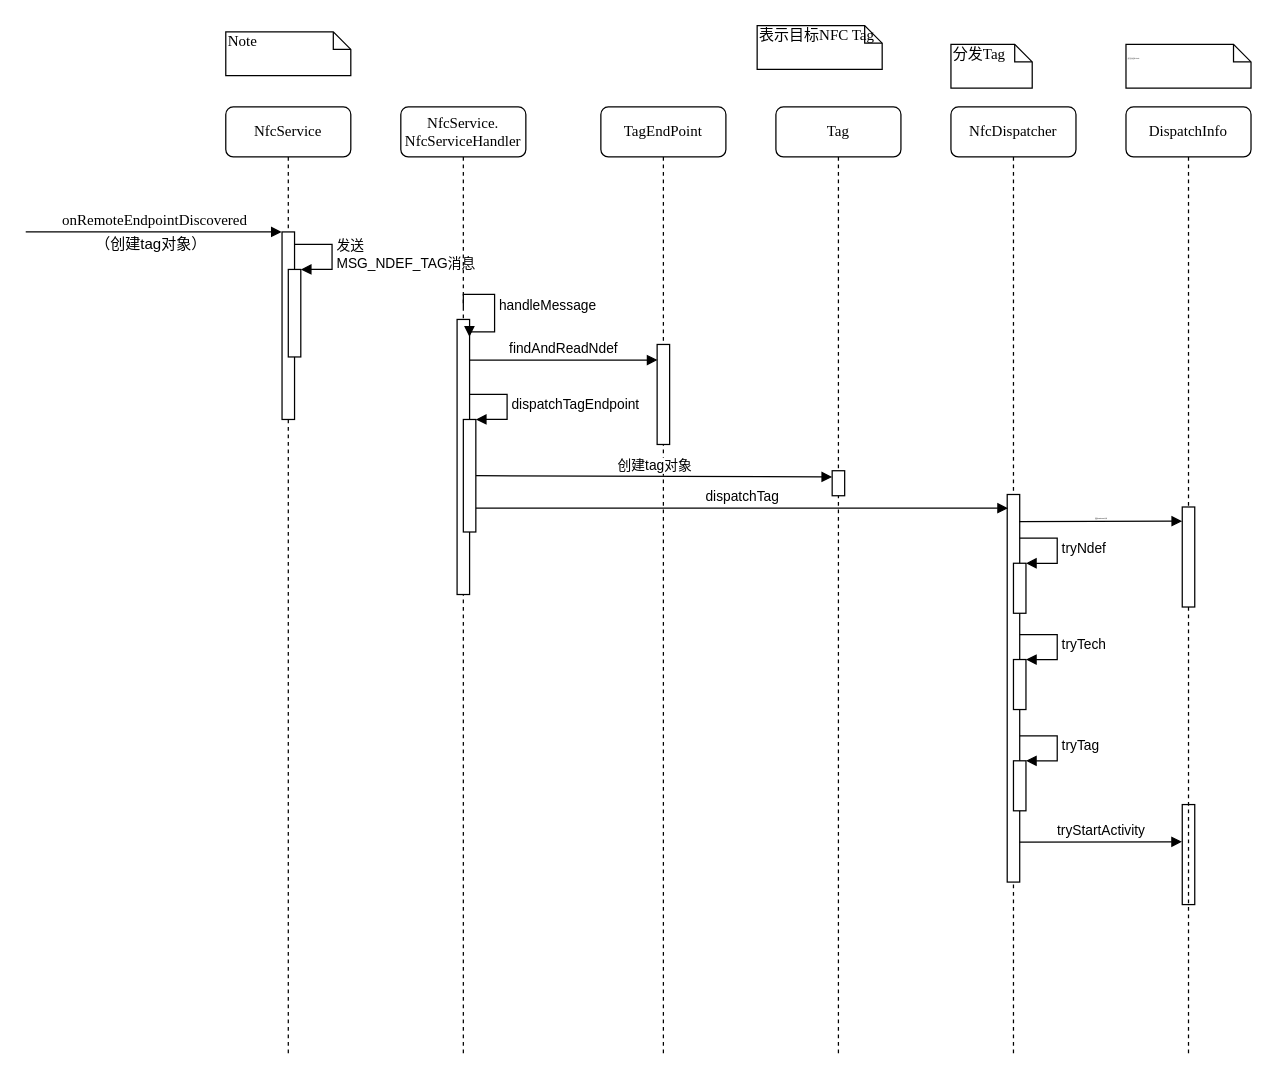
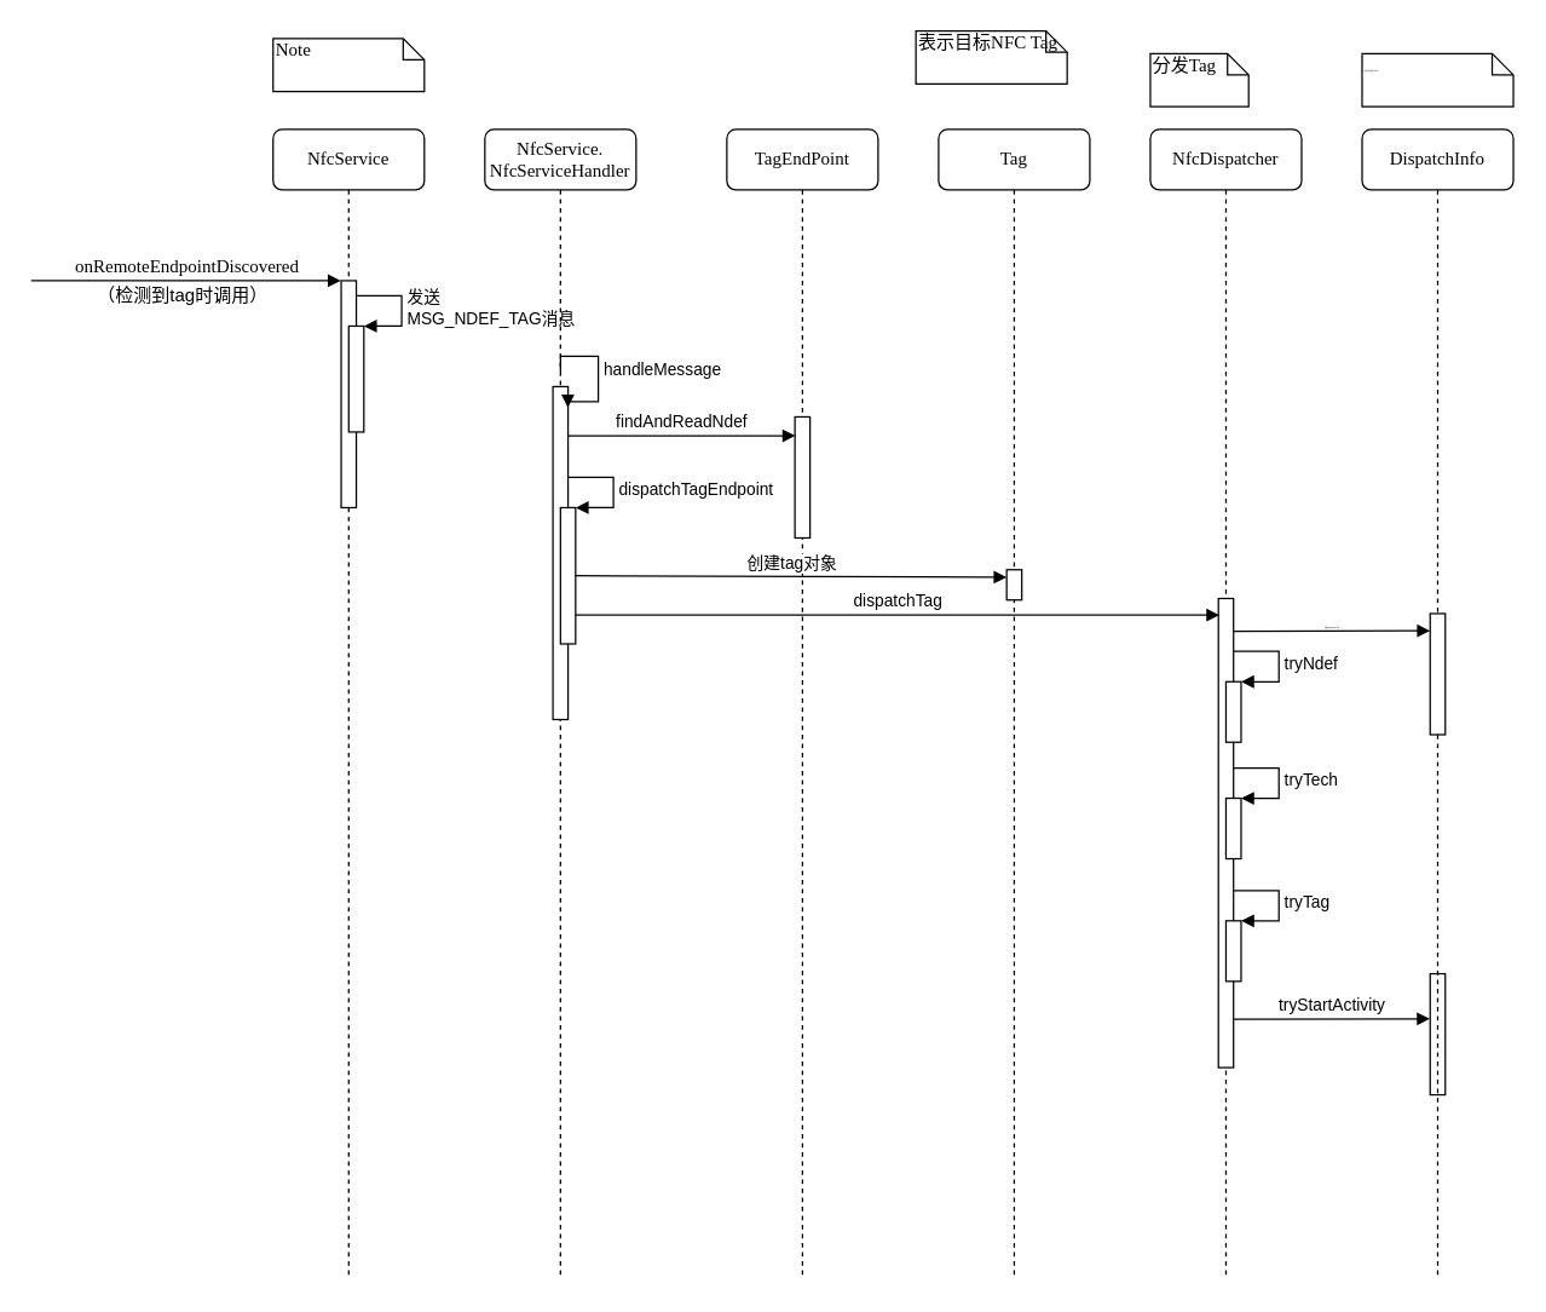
  <mxCell id="0" />
  <mxCell id="1" parent="0" />
  <mxCell id="2" value="TagEndPoint" style="shape=umlLifeline;perimeter=lifelinePerimeter;whiteSpace=wrap;html=1;container=1;collapsible=0;recursiveResize=0;outlineConnect=0;rounded=1;shadow=0;comic=0;labelBackgroundColor=none;strokeWidth=1;fontFamily=Verdana;fontSize=12;align=center;" parent="1" vertex="1"><mxGeometry x="480" y="85" width="100" height="760" as="geometry" /></mxCell>
  <mxCell id="3" value="" style="html=1;points=[];perimeter=orthogonalPerimeter;rounded=0;shadow=0;comic=0;labelBackgroundColor=none;strokeWidth=1;fontFamily=Verdana;fontSize=12;align=center;" parent="2" vertex="1"><mxGeometry x="45" y="190" width="10" height="80" as="geometry" /></mxCell>
  <mxCell id="4" value="Tag" style="shape=umlLifeline;perimeter=lifelinePerimeter;whiteSpace=wrap;html=1;container=1;collapsible=0;recursiveResize=0;outlineConnect=0;rounded=1;shadow=0;comic=0;labelBackgroundColor=none;strokeWidth=1;fontFamily=Verdana;fontSize=12;align=center;" parent="1" vertex="1"><mxGeometry x="620" y="85" width="100" height="760" as="geometry" /></mxCell>
  <mxCell id="5" value="" style="html=1;points=[];perimeter=orthogonalPerimeter;" vertex="1" parent="4"><mxGeometry x="45" y="291" width="10" height="20" as="geometry" /></mxCell>
  <mxCell id="6" value="NfcDispatcher" style="shape=umlLifeline;perimeter=lifelinePerimeter;whiteSpace=wrap;html=1;container=1;collapsible=0;recursiveResize=0;outlineConnect=0;rounded=1;shadow=0;comic=0;labelBackgroundColor=none;strokeWidth=1;fontFamily=Verdana;fontSize=12;align=center;" parent="1" vertex="1"><mxGeometry x="760" y="85" width="100" height="760" as="geometry" /></mxCell>
  <mxCell id="7" value="" style="html=1;points=[];perimeter=orthogonalPerimeter;" vertex="1" parent="6"><mxGeometry x="185" y="558" width="10" height="80" as="geometry" /></mxCell>
  <mxCell id="8" value="" style="html=1;points=[];perimeter=orthogonalPerimeter;rounded=0;shadow=0;comic=0;labelBackgroundColor=none;strokeWidth=1;fontFamily=Verdana;fontSize=12;align=center;" parent="6" vertex="1"><mxGeometry x="45" y="310" width="10" height="310" as="geometry" /></mxCell>
  <mxCell id="9" value="tryStartActivity" style="html=1;verticalAlign=bottom;endArrow=block;rounded=0;exitX=0.98;exitY=0.897;exitDx=0;exitDy=0;exitPerimeter=0;entryX=-0.018;entryY=0.372;entryDx=0;entryDy=0;entryPerimeter=0;" edge="1" target="7" parent="6" source="8"><mxGeometry relative="1" as="geometry"><mxPoint x="50" y="570" as="sourcePoint" /><mxPoint x="180" y="588" as="targetPoint" /></mxGeometry></mxCell>
  <mxCell id="10" value="" style="html=1;points=[];perimeter=orthogonalPerimeter;" vertex="1" parent="6"><mxGeometry x="50" y="365" width="10" height="40" as="geometry" /></mxCell>
  <mxCell id="11" value="tryNdef" style="edgeStyle=orthogonalEdgeStyle;html=1;align=left;spacingLeft=2;endArrow=block;rounded=0;entryX=1;entryY=0;" edge="1" target="10" parent="6"><mxGeometry relative="1" as="geometry"><mxPoint x="55" y="345" as="sourcePoint" /><Array as="points"><mxPoint x="85" y="345" /></Array></mxGeometry></mxCell>
  <mxCell id="12" value="" style="html=1;points=[];perimeter=orthogonalPerimeter;" vertex="1" parent="6"><mxGeometry x="50" y="442" width="10" height="40" as="geometry" /></mxCell>
  <mxCell id="13" value="tryTech" style="edgeStyle=orthogonalEdgeStyle;html=1;align=left;spacingLeft=2;endArrow=block;rounded=0;entryX=1;entryY=0;" edge="1" target="12" parent="6"><mxGeometry relative="1" as="geometry"><mxPoint x="55" y="422" as="sourcePoint" /><Array as="points"><mxPoint x="85" y="422" /></Array></mxGeometry></mxCell>
  <mxCell id="14" value="" style="html=1;points=[];perimeter=orthogonalPerimeter;" vertex="1" parent="6"><mxGeometry x="50" y="523" width="10" height="40" as="geometry" /></mxCell>
  <mxCell id="15" value="tryTag" style="edgeStyle=orthogonalEdgeStyle;html=1;align=left;spacingLeft=2;endArrow=block;rounded=0;entryX=1;entryY=0;" edge="1" target="14" parent="6"><mxGeometry relative="1" as="geometry"><mxPoint x="55" y="503" as="sourcePoint" /><Array as="points"><mxPoint x="85" y="503" /></Array></mxGeometry></mxCell>
  <mxCell id="16" value="DispatchInfo" style="shape=umlLifeline;perimeter=lifelinePerimeter;whiteSpace=wrap;html=1;container=1;collapsible=0;recursiveResize=0;outlineConnect=0;rounded=1;shadow=0;comic=0;labelBackgroundColor=none;strokeWidth=1;fontFamily=Verdana;fontSize=12;align=center;" parent="1" vertex="1"><mxGeometry x="900" y="85" width="100" height="760" as="geometry" /></mxCell>
  <mxCell id="17" value="" style="html=1;points=[];perimeter=orthogonalPerimeter;fontSize=10;" vertex="1" parent="16"><mxGeometry x="45" y="320" width="10" height="80" as="geometry" /></mxCell>
  <mxCell id="18" value="NfcService" style="shape=umlLifeline;perimeter=lifelinePerimeter;whiteSpace=wrap;html=1;container=1;collapsible=0;recursiveResize=0;outlineConnect=0;rounded=1;shadow=0;comic=0;labelBackgroundColor=none;strokeWidth=1;fontFamily=Verdana;fontSize=12;align=center;" parent="1" vertex="1"><mxGeometry x="180" y="85" width="100" height="760" as="geometry" /></mxCell>
  <mxCell id="19" value="发送&lt;br&gt;MSG_NDEF_TAG消息" style="edgeStyle=orthogonalEdgeStyle;html=1;align=left;spacingLeft=2;endArrow=block;rounded=0;entryX=1;entryY=0;" edge="1" target="21" parent="18"><mxGeometry relative="1" as="geometry"><mxPoint x="55" y="110" as="sourcePoint" /><Array as="points"><mxPoint x="85" y="110" /></Array></mxGeometry></mxCell>
  <mxCell id="20" value="" style="html=1;points=[];perimeter=orthogonalPerimeter;rounded=0;shadow=0;comic=0;labelBackgroundColor=none;strokeWidth=1;fontFamily=Verdana;fontSize=12;align=center;" parent="18" vertex="1"><mxGeometry x="45" y="100" width="10" height="150" as="geometry" /></mxCell>
  <mxCell id="21" value="" style="html=1;points=[];perimeter=orthogonalPerimeter;" vertex="1" parent="18"><mxGeometry x="50" y="130" width="10" height="70" as="geometry" /></mxCell>
  <mxCell id="22" value="Note" style="shape=note;whiteSpace=wrap;html=1;size=14;verticalAlign=top;align=left;spacingTop=-6;rounded=0;shadow=0;comic=0;labelBackgroundColor=none;strokeWidth=1;fontFamily=Verdana;fontSize=12" parent="1" vertex="1"><mxGeometry x="180" y="25" width="100" height="35" as="geometry" /></mxCell>
  <mxCell id="23" value="表示目标NFC Tag" style="shape=note;whiteSpace=wrap;html=1;size=14;verticalAlign=top;align=left;spacingTop=-6;rounded=0;shadow=0;comic=0;labelBackgroundColor=none;strokeWidth=1;fontFamily=Verdana;fontSize=12" parent="1" vertex="1"><mxGeometry x="605" y="20" width="100" height="35" as="geometry" /></mxCell>
  <mxCell id="24" value="分发Tag" style="shape=note;whiteSpace=wrap;html=1;size=14;verticalAlign=top;align=left;spacingTop=-6;rounded=0;shadow=0;comic=0;labelBackgroundColor=none;strokeWidth=1;fontFamily=Verdana;fontSize=12" parent="1" vertex="1"><mxGeometry x="760" y="35" width="65" height="35" as="geometry" /></mxCell>
  <mxCell id="25" value="&lt;span style=&quot;font-family: &amp;#34;helvetica&amp;#34; ; font-size: 1px ; text-align: center ; background-color: rgb(255 , 255 , 255)&quot;&gt;用于启动目标Activity&lt;/span&gt;" style="shape=note;whiteSpace=wrap;html=1;size=14;verticalAlign=top;align=left;spacingTop=-6;rounded=0;shadow=0;comic=0;labelBackgroundColor=none;strokeWidth=1;fontFamily=Verdana;fontSize=12" parent="1" vertex="1"><mxGeometry x="900" y="35" width="100" height="35" as="geometry" /></mxCell>
  <mxCell id="26" value="onRemoteEndpointDiscovered" style="html=1;verticalAlign=bottom;endArrow=block;labelBackgroundColor=none;fontFamily=Verdana;fontSize=12;edgeStyle=elbowEdgeStyle;elbow=vertical;entryX=-0.023;entryY=0.002;entryDx=0;entryDy=0;entryPerimeter=0;" edge="1" parent="1" target="20"><mxGeometry relative="1" as="geometry"><mxPoint x="20" y="185" as="sourcePoint" /><mxPoint x="220" y="185" as="targetPoint" /></mxGeometry></mxCell>
- <mxCell id="27" value="（创建tag对象）" style="text;html=1;resizable=0;autosize=1;align=center;verticalAlign=middle;points=[];fillColor=none;strokeColor=none;rounded=0;" vertex="1" parent="1"><mxGeometry x="55" y="185" width="130" height="20" as="geometry" /></mxCell>
+ <mxCell id="27" value="（检测到tag时调用）" style="text;html=1;resizable=0;autosize=1;align=center;verticalAlign=middle;points=[];fillColor=none;strokeColor=none;rounded=0;" vertex="1" parent="1"><mxGeometry x="55" y="185" width="130" height="20" as="geometry" /></mxCell>
  <mxCell id="28" value="findAndReadNdef" style="html=1;verticalAlign=bottom;endArrow=block;rounded=0;entryX=0.033;entryY=0.156;entryDx=0;entryDy=0;entryPerimeter=0;" edge="1" parent="1" source="33" target="3"><mxGeometry width="80" relative="1" as="geometry"><mxPoint x="380" y="295" as="sourcePoint" /><mxPoint x="450" y="295" as="targetPoint" /></mxGeometry></mxCell>
  <mxCell id="29" value="dispatchTag" style="html=1;verticalAlign=bottom;endArrow=block;rounded=0;entryX=0.066;entryY=0.058;entryDx=0;entryDy=0;entryPerimeter=0;" edge="1" parent="1"><mxGeometry width="80" relative="1" as="geometry"><mxPoint x="380" y="406" as="sourcePoint" /><mxPoint x="805.66" y="405.98" as="targetPoint" /></mxGeometry></mxCell>
  <mxCell id="30" value="创建tag对象" style="html=1;verticalAlign=bottom;endArrow=block;entryX=0;entryY=0;rounded=0;" edge="1" parent="1"><mxGeometry relative="1" as="geometry"><mxPoint x="380" y="380" as="sourcePoint" /><mxPoint x="665" y="381" as="targetPoint" /></mxGeometry></mxCell>
  <mxCell id="31" value="&lt;font style=&quot;font-size: 1px&quot;&gt;创建DispatchInfo对象&lt;br&gt;&lt;/font&gt;" style="html=1;verticalAlign=bottom;endArrow=block;entryX=-0.007;entryY=0.142;rounded=0;fontSize=1;entryDx=0;entryDy=0;entryPerimeter=0;exitX=0.953;exitY=0.07;exitDx=0;exitDy=0;exitPerimeter=0;" edge="1" target="17" parent="1" source="8"><mxGeometry relative="1" as="geometry"><mxPoint x="870" y="405" as="sourcePoint" /></mxGeometry></mxCell>
  <mxCell id="32" value="NfcService.&lt;br&gt;NfcServiceHandler" style="shape=umlLifeline;perimeter=lifelinePerimeter;whiteSpace=wrap;html=1;container=1;collapsible=0;recursiveResize=0;outlineConnect=0;rounded=1;shadow=0;comic=0;labelBackgroundColor=none;strokeWidth=1;fontFamily=Verdana;fontSize=12;align=center;" parent="1" vertex="1"><mxGeometry x="320" y="85" width="100" height="760" as="geometry" /></mxCell>
  <mxCell id="33" value="" style="html=1;points=[];perimeter=orthogonalPerimeter;rounded=0;shadow=0;comic=0;labelBackgroundColor=none;strokeWidth=1;fontFamily=Verdana;fontSize=12;align=center;" parent="32" vertex="1"><mxGeometry x="45" y="170" width="10" height="220" as="geometry" /></mxCell>
  <mxCell id="34" value="&lt;span style=&quot;font-size: 11px&quot;&gt;handleMessage&lt;/span&gt;" style="edgeStyle=orthogonalEdgeStyle;html=1;align=left;spacingLeft=2;endArrow=block;rounded=0;entryX=0.991;entryY=0.063;entryDx=0;entryDy=0;entryPerimeter=0;" edge="1" parent="32" target="33"><mxGeometry relative="1" as="geometry"><mxPoint x="50" y="160" as="sourcePoint" /><Array as="points"><mxPoint x="50" y="150" /><mxPoint x="75" y="150" /><mxPoint x="75" y="180" /></Array><mxPoint x="60" y="180" as="targetPoint" /></mxGeometry></mxCell>
  <mxCell id="35" value="" style="html=1;points=[];perimeter=orthogonalPerimeter;" vertex="1" parent="32"><mxGeometry x="50" y="250" width="10" height="90" as="geometry" /></mxCell>
  <mxCell id="36" value="dispatchTagEndpoint" style="edgeStyle=orthogonalEdgeStyle;html=1;align=left;spacingLeft=2;endArrow=block;rounded=0;entryX=1;entryY=0;" edge="1" target="35" parent="32"><mxGeometry relative="1" as="geometry"><mxPoint x="55" y="230" as="sourcePoint" /><Array as="points"><mxPoint x="85" y="230" /></Array></mxGeometry></mxCell>
